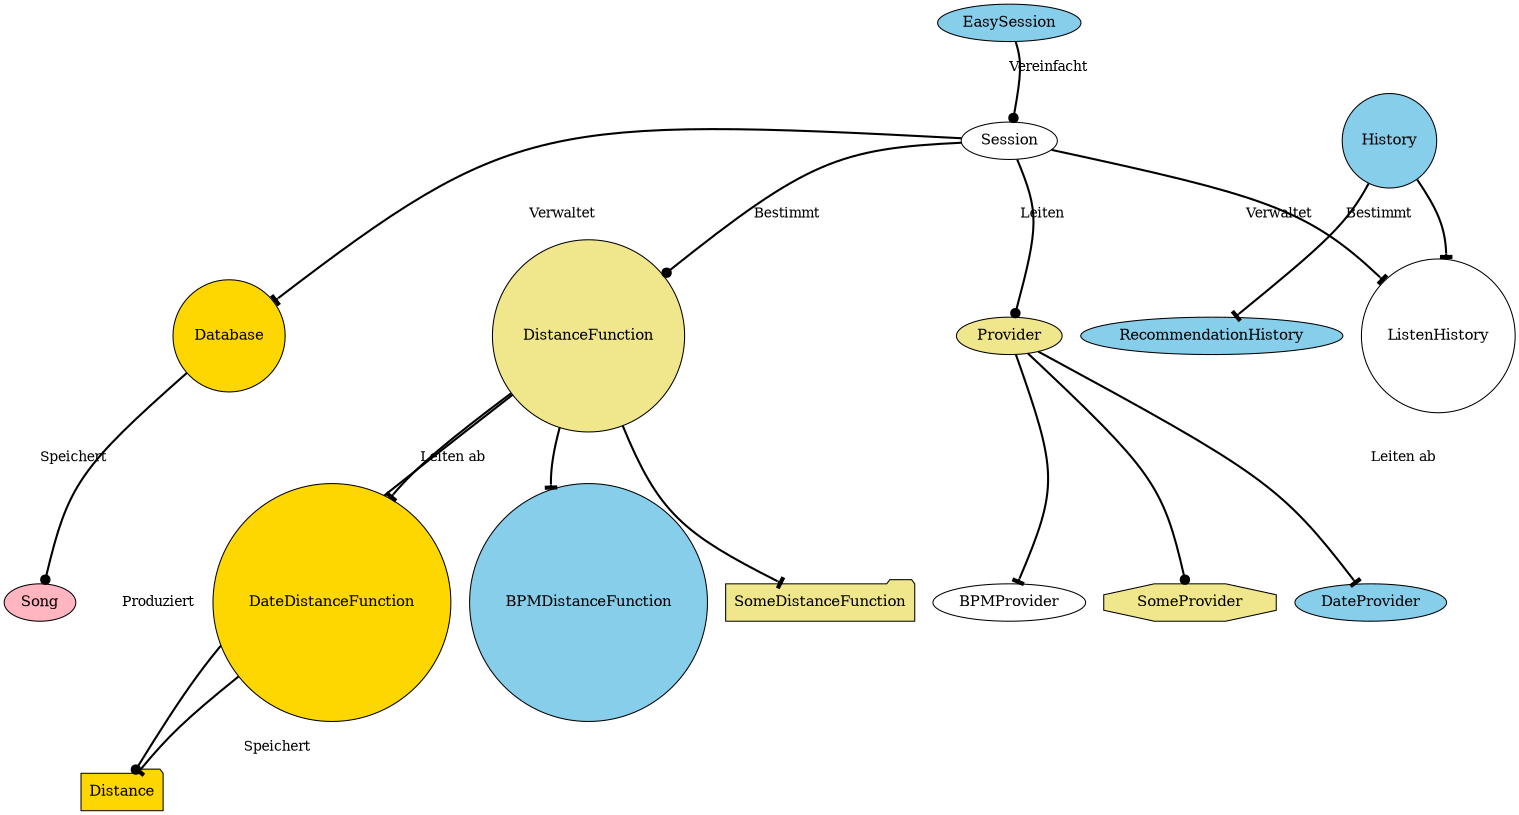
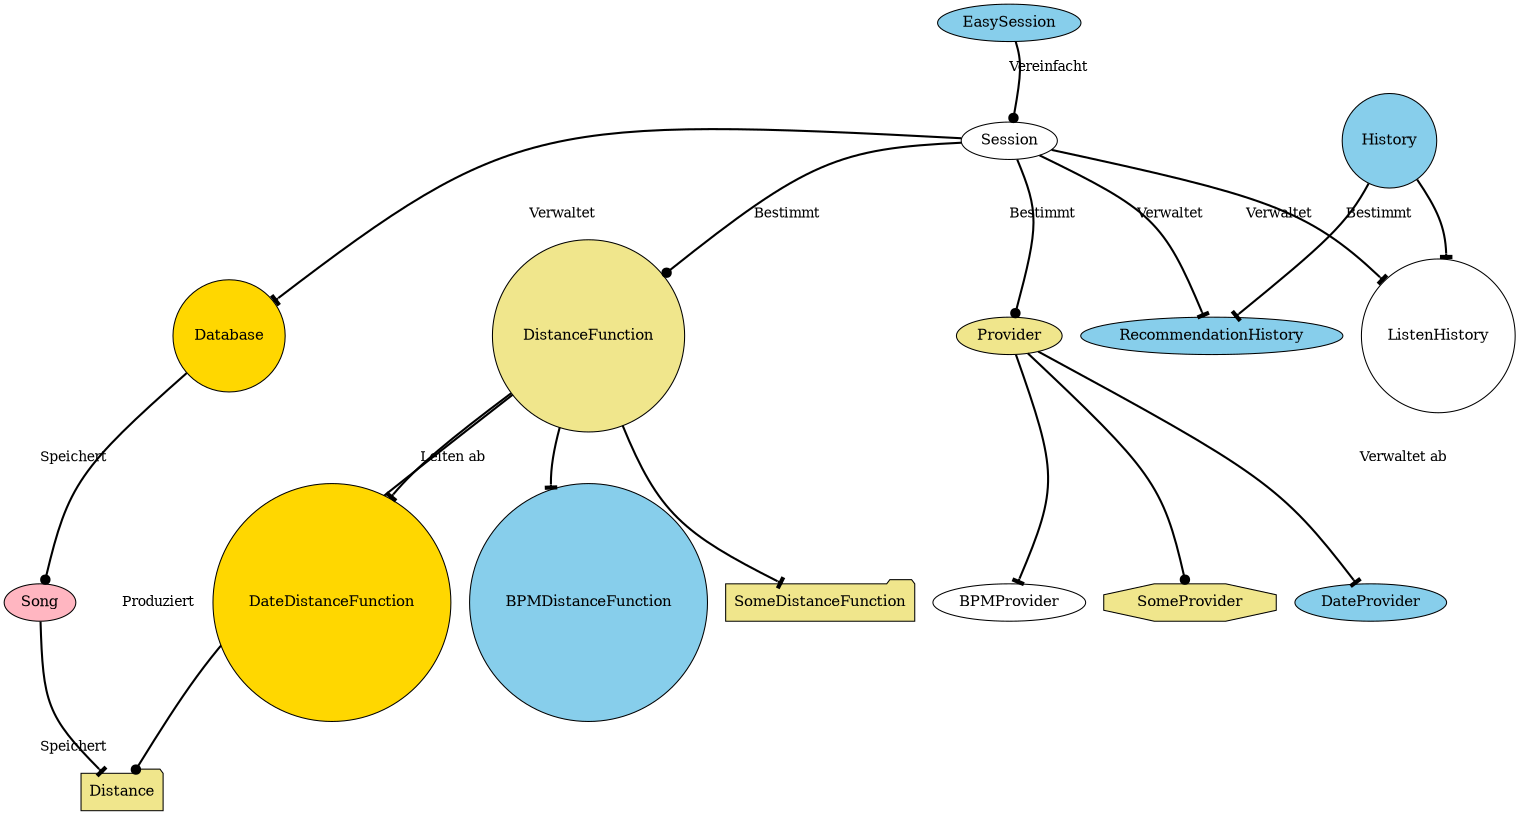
  digraph {
    fontname="DejaVu Serif"
    splines=curved
    node [fillcolor=skyblue fontname="DejaVu Serif" shape=ellipse style=filled]
    edge [arrowhead=tee fontname="DejaVu Serif" fontsize=13 style=bold]
    Session [fillcolor=white]
    Database [fillcolor=gold shape=circle]
    Provider [fillcolor=khaki]
    DistanceFunction [fillcolor=khaki shape=circle]
    RecommendationHistory
    ListenHistory [fillcolor=white shape=circle]
    Song [fillcolor=lightpink]
    DateProvider
    BPMProvider [fillcolor=white]
    SomeProvider [fillcolor=khaki shape=octagon]
-   Distance [fillcolor=gold shape=folder]
+   Distance [fillcolor=khaki shape=folder]
    DateDistanceFunction [fillcolor=gold shape=circle]
    BPMDistanceFunction [shape=circle]
    SomeDistanceFunction [fillcolor=khaki shape=folder]
    EasySession
    History [shape=circle]
    Session -> Database [label=Verwaltet]
-   Session -> Provider [arrowhead=dot label=Leiten]
+   Session -> Provider [arrowhead=dot label=Bestimmt]
    Session -> DistanceFunction [arrowhead=dot label=Bestimmt]
+   Session -> RecommendationHistory [label=Verwaltet]
    Session -> ListenHistory [label=Verwaltet]
    Database -> Song [arrowhead=dot label=Speichert]
-   Provider -> DateProvider [label="Leiten ab"]
+   Provider -> DateProvider [label="Verwaltet ab"]
    Provider -> BPMProvider
    Provider -> SomeProvider [arrowhead=dot]
    DistanceFunction -> Distance [arrowhead=dot label=Produziert]
    DistanceFunction -> DateDistanceFunction [label="Leiten ab"]
    DistanceFunction -> BPMDistanceFunction
    DistanceFunction -> SomeDistanceFunction
-   DateDistanceFunction -> Distance [label=Speichert]
+   Song -> Distance [label=Speichert]
    EasySession -> Session [arrowhead=dot label=Vereinfacht]
    History -> RecommendationHistory [label=Bestimmt]
    History -> ListenHistory
  }
